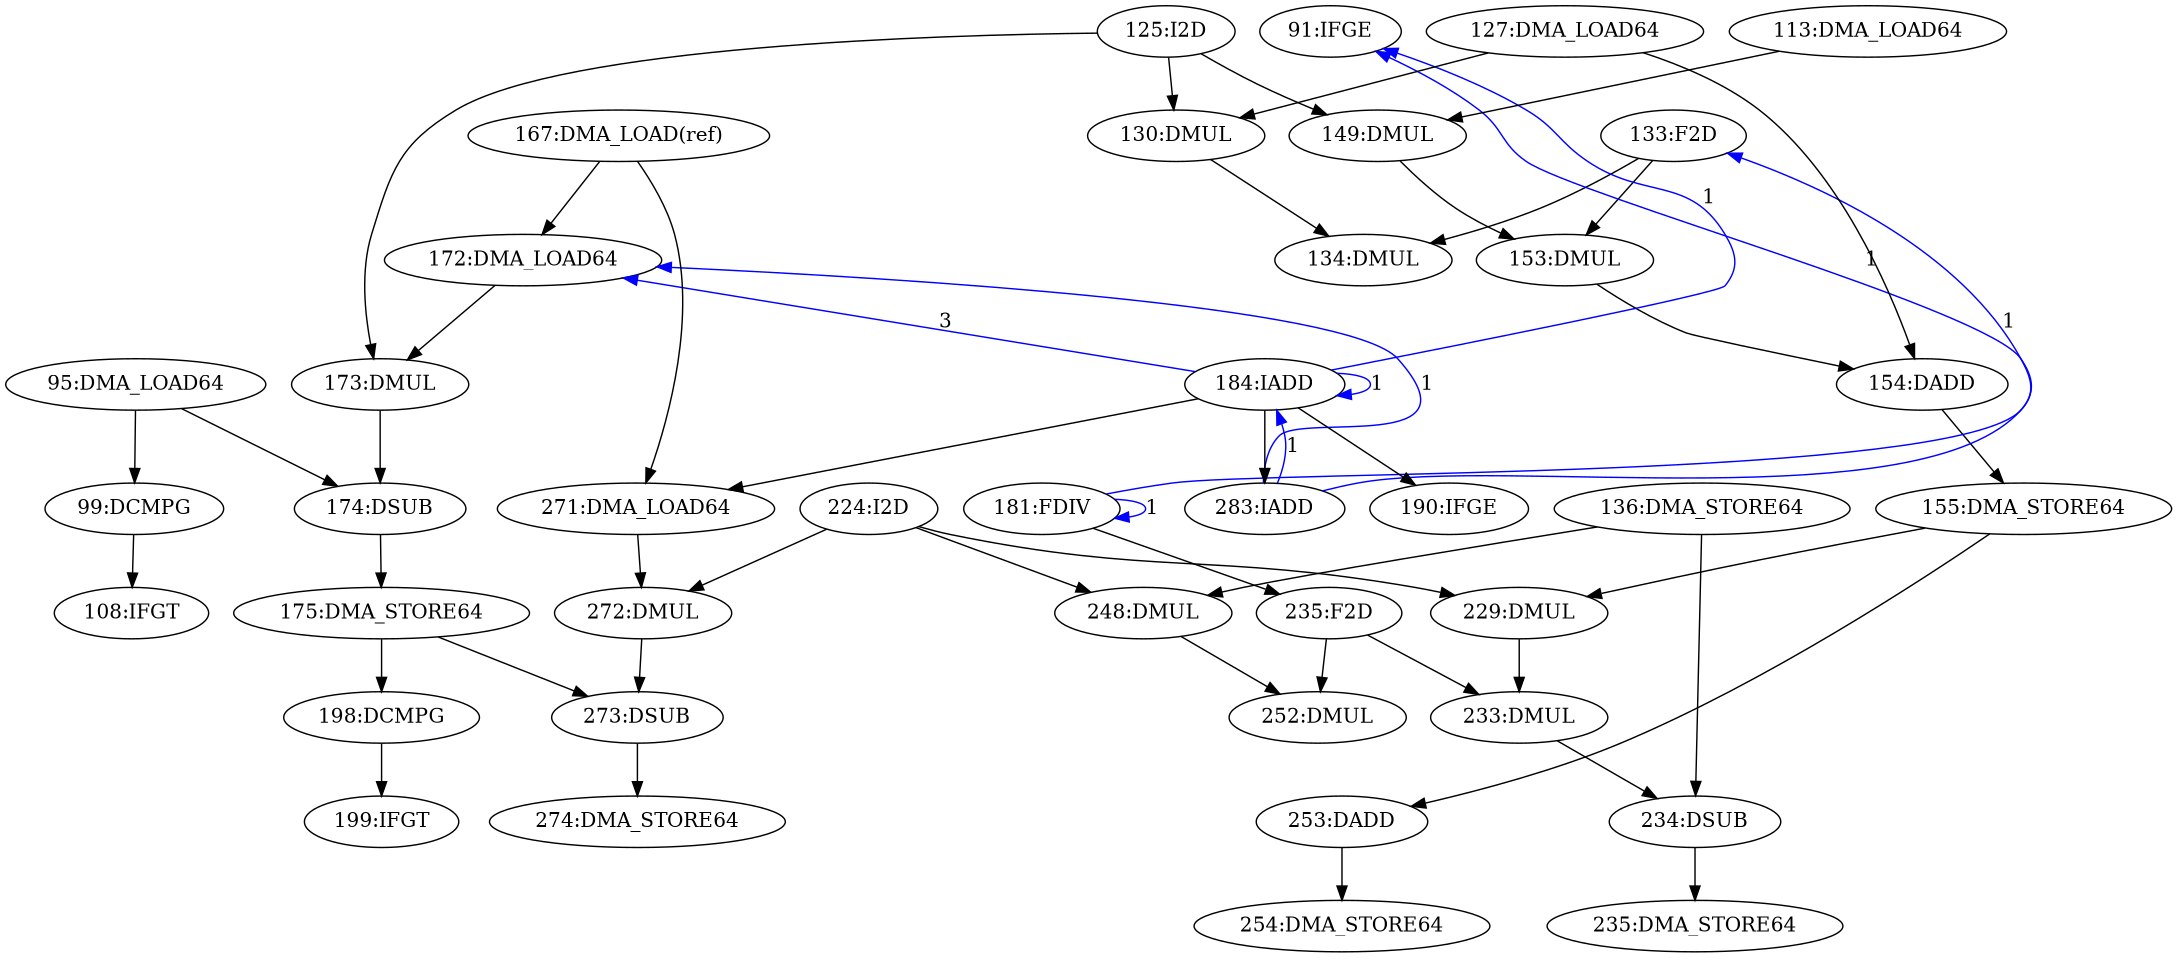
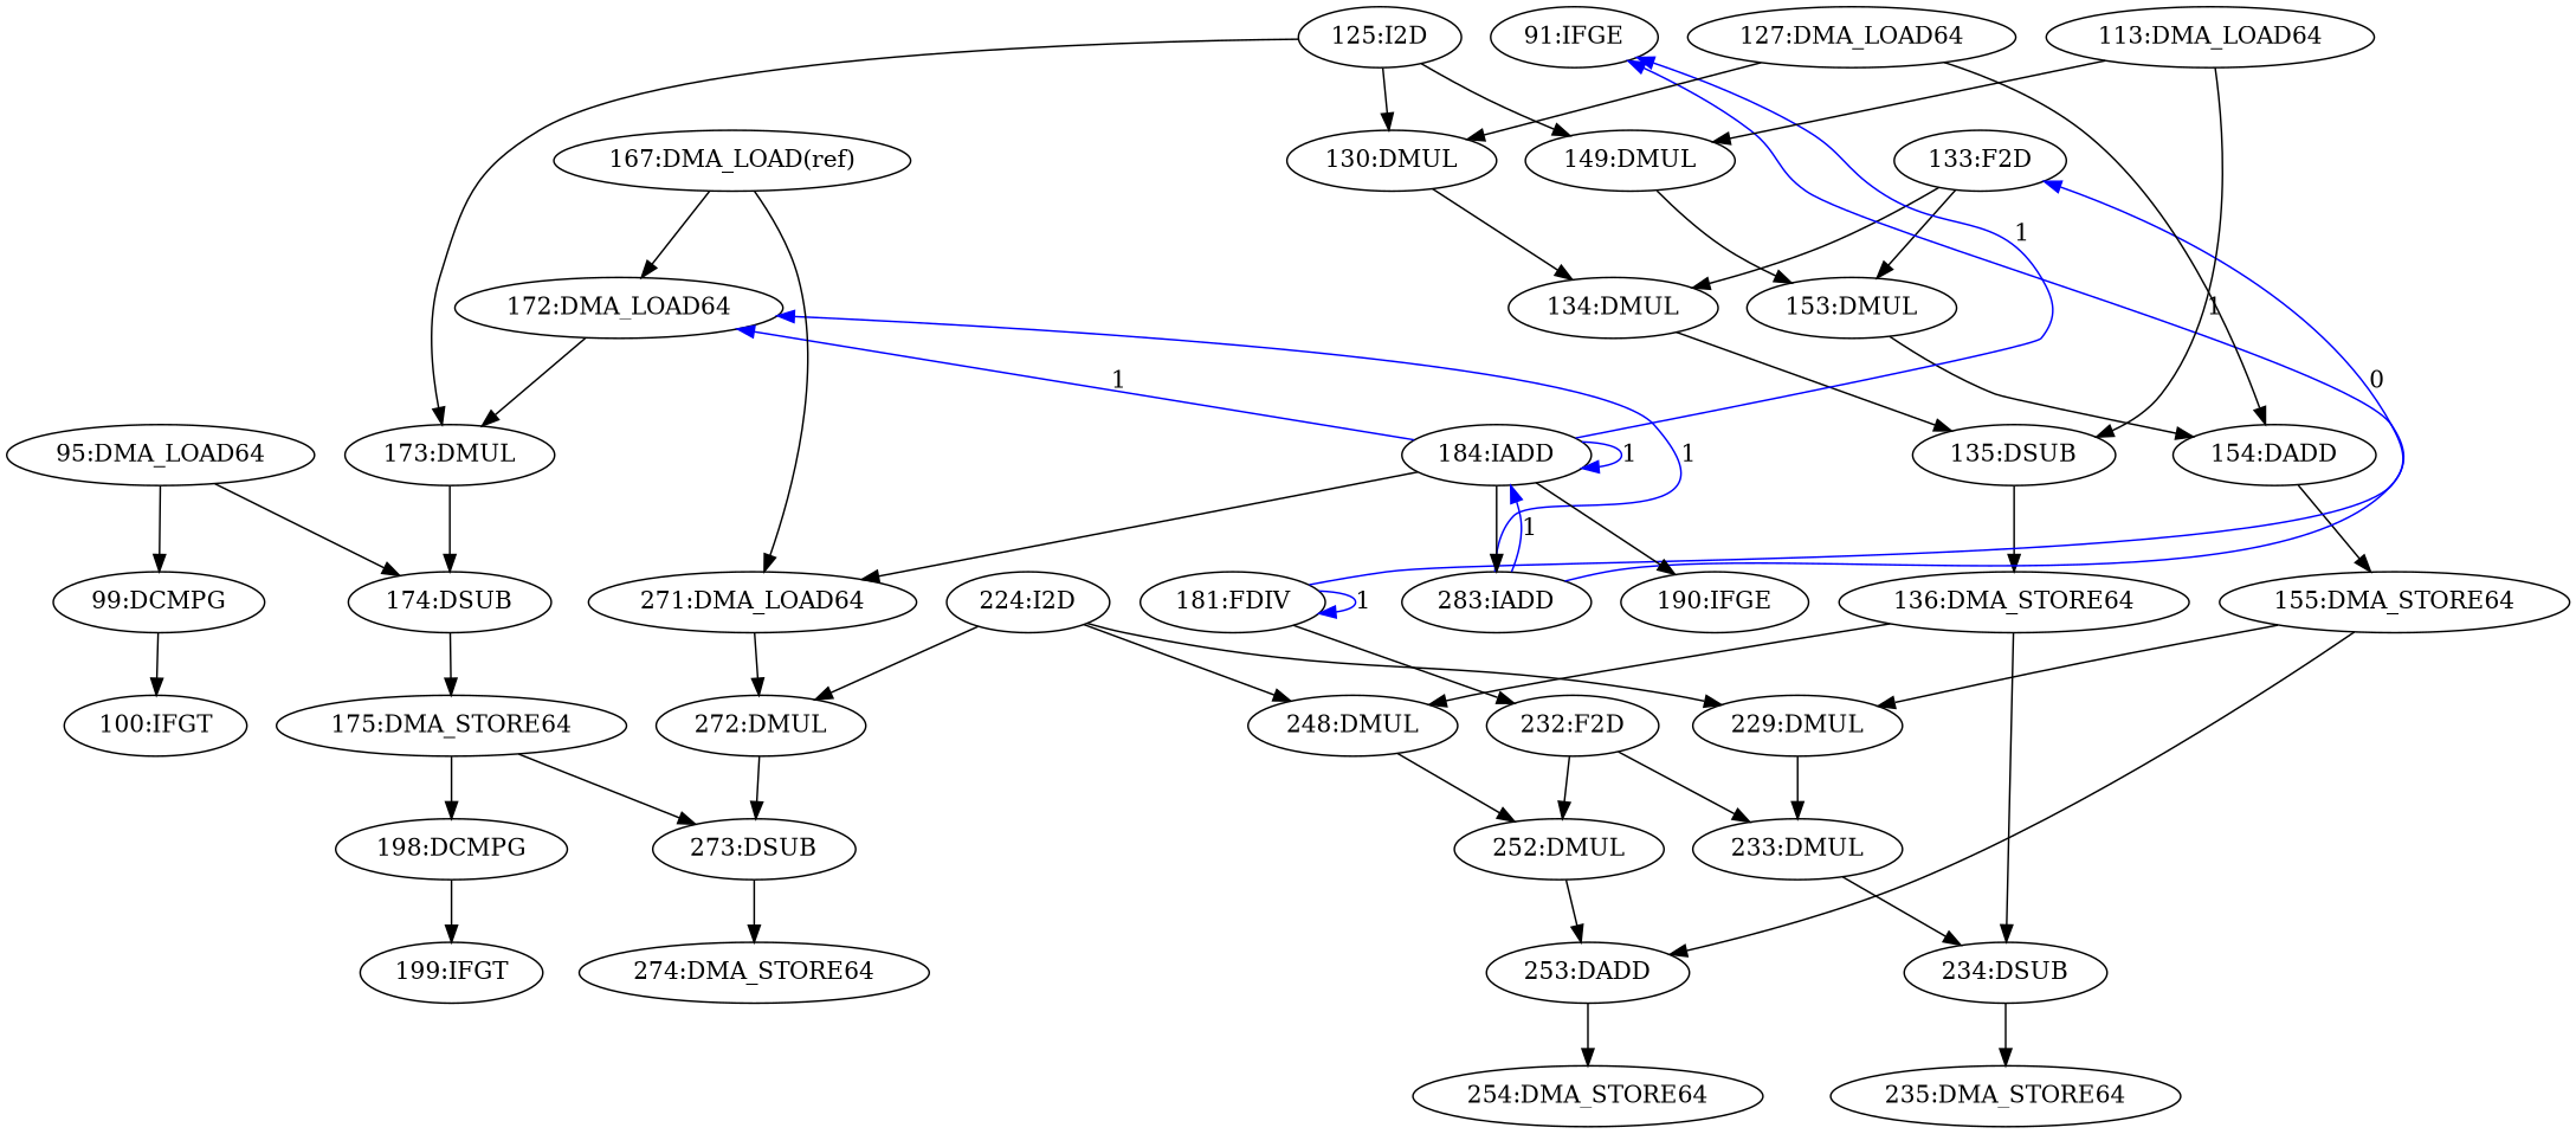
  digraph {
    n1 [label="274:DMA_STORE64"]
    n2 [label="273:DSUB"]
    n3 [label="153:DMUL"]
    n4 [label="154:DADD"]
    n5 [label="155:DMA_STORE64"]
    n6 [label="149:DMUL"]
    n7 [label="133:F2D"]
    n8 [label="134:DMUL"]
+   n9 [label="135:DSUB"]
    n10 [label="181:FDIV"]
-   n11 [label="235:F2D"]
+   n11 [label="232:F2D"]
    n12 [label="252:DMUL"]
    n13 [label="233:DMUL"]
    n14 [label="174:DSUB"]
    n15 [label="175:DMA_STORE64"]
    n16 [label="198:DCMPG"]
    n17 [label="95:DMA_LOAD64"]
    n18 [label="99:DCMPG"]
-   n19 [label="108:IFGT"]
+   n19 [label="100:IFGT"]
    n20 [label="173:DMUL"]
    n21 [label="248:DMUL"]
    n22 [label="253:DADD"]
    n23 [label="224:I2D"]
    n24 [label="272:DMUL"]
    n25 [label="229:DMUL"]
    n26 [label="136:DMA_STORE64"]
    n27 [label="234:DSUB"]
    n28 [label="235:DMA_STORE64"]
    n29 [label="199:IFGT"]
    n30 [label="125:I2D"]
    n31 [label="130:DMUL"]
    n32 [label="172:DMA_LOAD64"]
    n33 [label="283:IADD"]
    n34 [label="184:IADD"]
    n35 [label="91:IFGE"]
    n36 [label="271:DMA_LOAD64"]
    n37 [label="190:IFGE"]
    n38 [label="254:DMA_STORE64"]
    n39 [label="127:DMA_LOAD64"]
    n40 [label="113:DMA_LOAD64"]
    n41 [label="167:DMA_LOAD(ref)"]
    n2 -> n1
    n3 -> n4
    n4 -> n5
    n5 -> n22
    n5 -> n25
    n6 -> n3
    n7 -> n3
    n7 -> n8
-   n10 -> n7 [color=blue constraint=false label=1]
+   n8 -> n9
+   n9 -> n26
+   n10 -> n7 [color=blue constraint=false label=0]
    n10 -> n10 [color=blue constraint=false label=1]
    n10 -> n11
    n11 -> n12
    n11 -> n13
+   n12 -> n22
    n13 -> n27
    n14 -> n15
    n15 -> n2
    n15 -> n16
    n16 -> n29
    n17 -> n14
    n17 -> n18
    n18 -> n19
    n20 -> n14
    n21 -> n12
    n22 -> n38
    n23 -> n21
    n23 -> n24
    n23 -> n25
    n24 -> n2
    n25 -> n13
    n26 -> n21
    n26 -> n27
    n27 -> n28
    n30 -> n6
    n30 -> n20
    n30 -> n31
    n31 -> n8
    n32 -> n20
    n33 -> n32 [color=blue constraint=false label=1]
    n33 -> n34 [color=blue constraint=false label=1]
    n33 -> n35 [color=blue constraint=false label=1]
-   n34 -> n32 [color=blue constraint=false label=3]
+   n34 -> n32 [color=blue constraint=false label=1]
    n34 -> n33
    n34 -> n34 [color=blue constraint=false label=1]
    n34 -> n35 [color=blue constraint=false label=1]
    n34 -> n36
    n34 -> n37
    n36 -> n24
    n39 -> n4
    n39 -> n31
    n40 -> n6
+   n40 -> n9
    n41 -> n32
    n41 -> n36
  }
